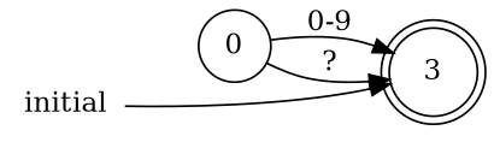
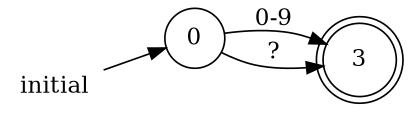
  digraph {
    rankdir=LR
    0 [shape=circle]
    n2 [label=3 shape=doublecircle]
    initial [shape=plaintext]
    0 -> n2 [label="0-9"]
    0 -> n2 [label="?"]
-   initial -> n2
+   initial -> 0
  }
